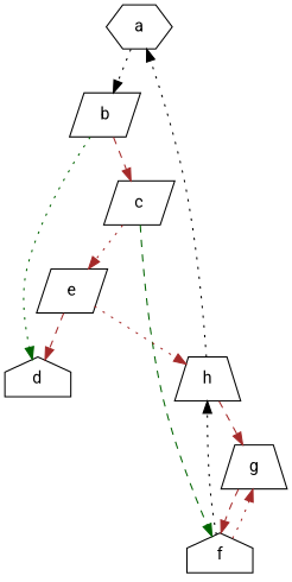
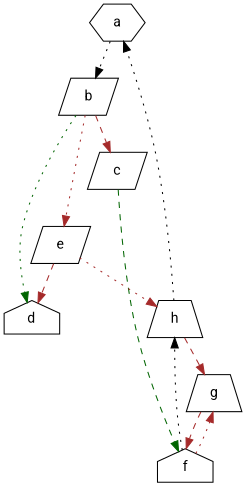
  digraph {
    fontname=Roboto
    node [fontname=Roboto shape=parallelogram]
    edge [color=brown fontname=Roboto style=dotted]
    a [shape=hexagon]
    b
    c
    d [shape=house]
    e
    f [shape=house]
    h [shape=trapezium]
    g [shape=trapezium]
    a -> b [color=black]
    b -> c [style=dashed]
    b -> d [color=darkgreen]
-   c -> e
+   b -> e
    c -> f [color=darkgreen style=dashed]
    e -> d [style=dashed]
    e -> h
    f -> h [color=black]
    f -> g
    h -> a [color=black]
    h -> g [style=dashed]
    g -> f [style=dashed]
  }
